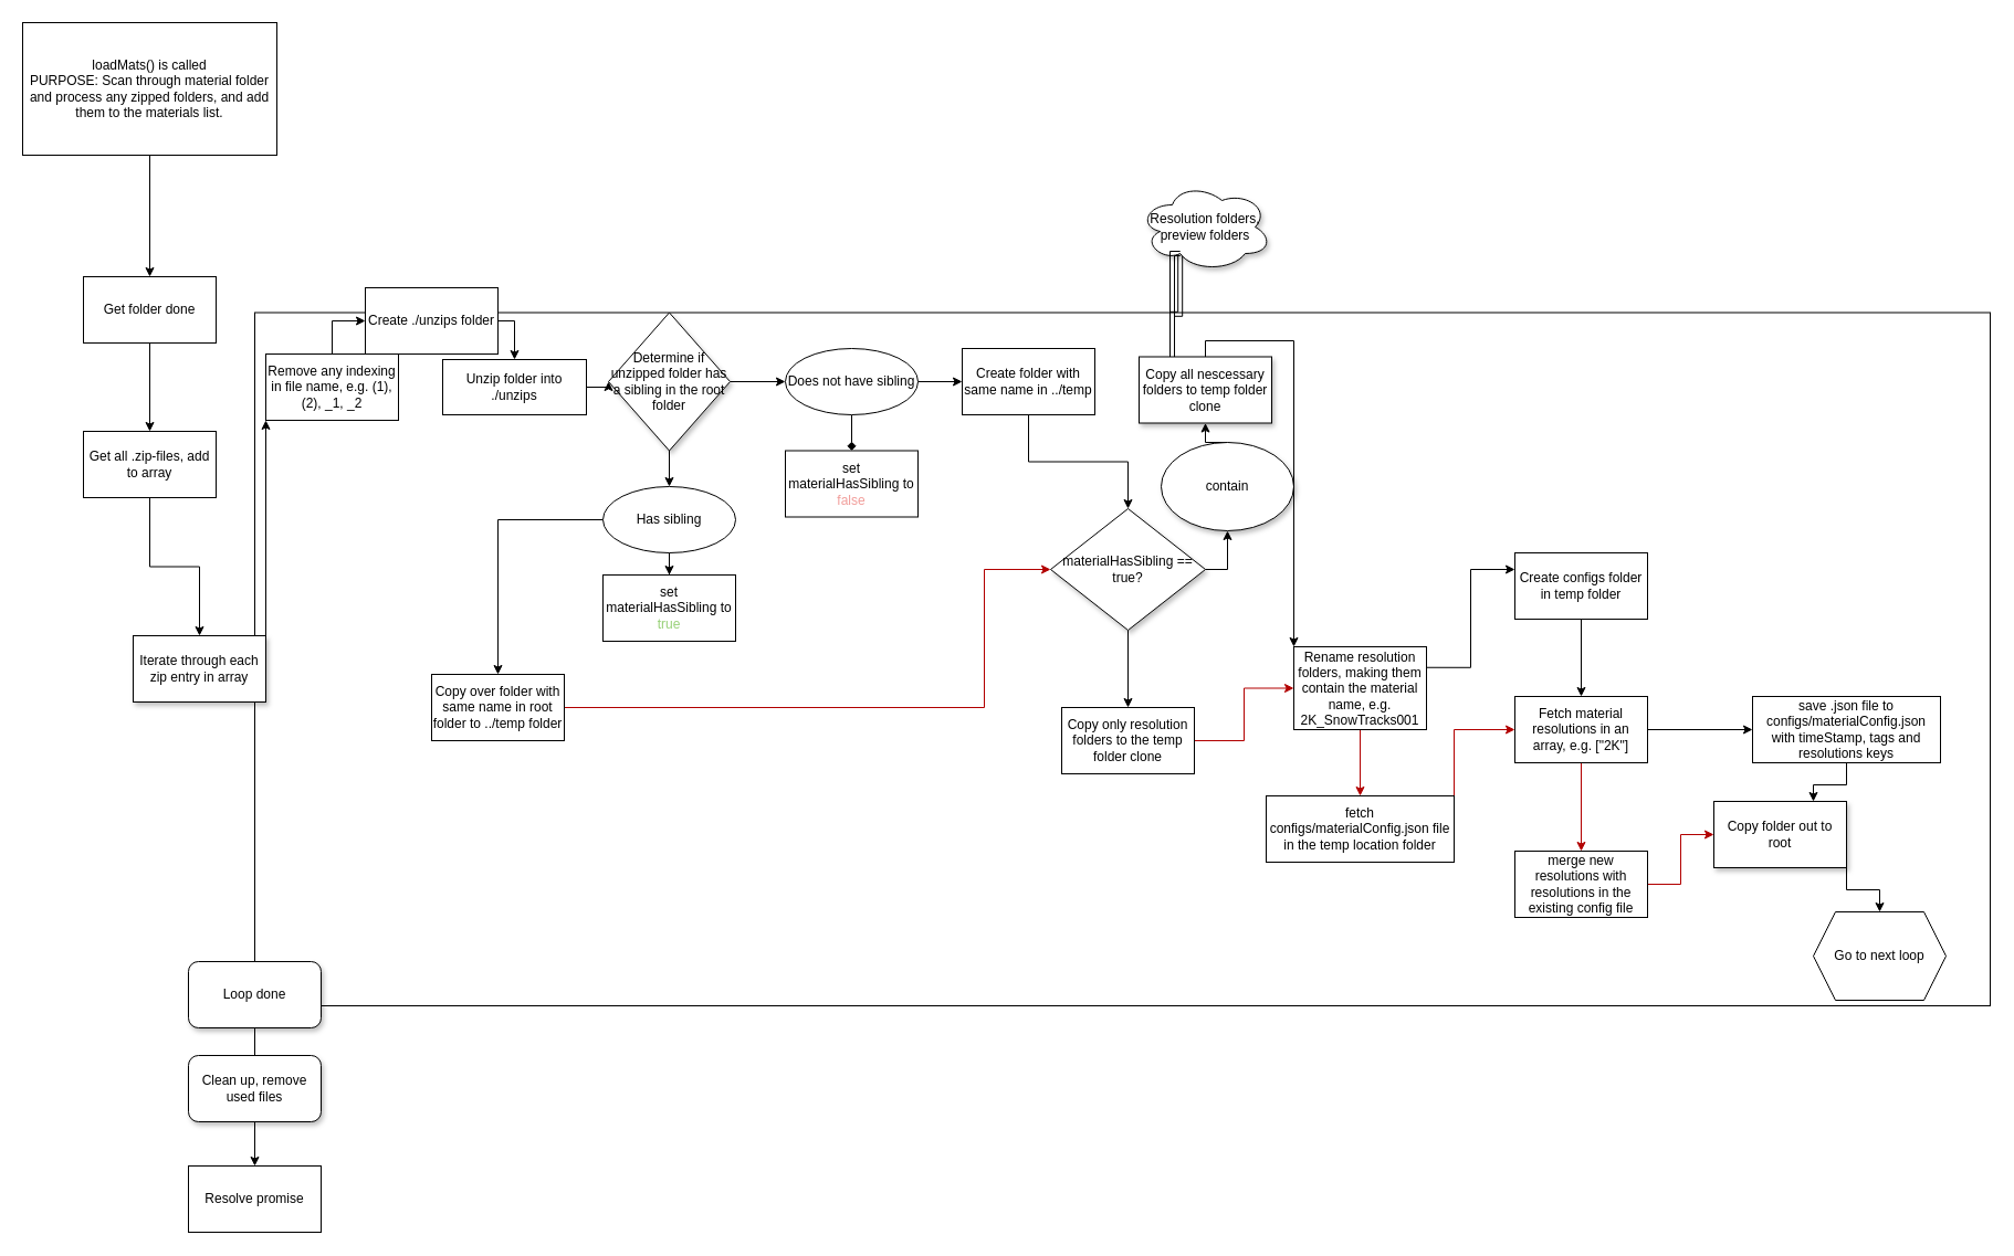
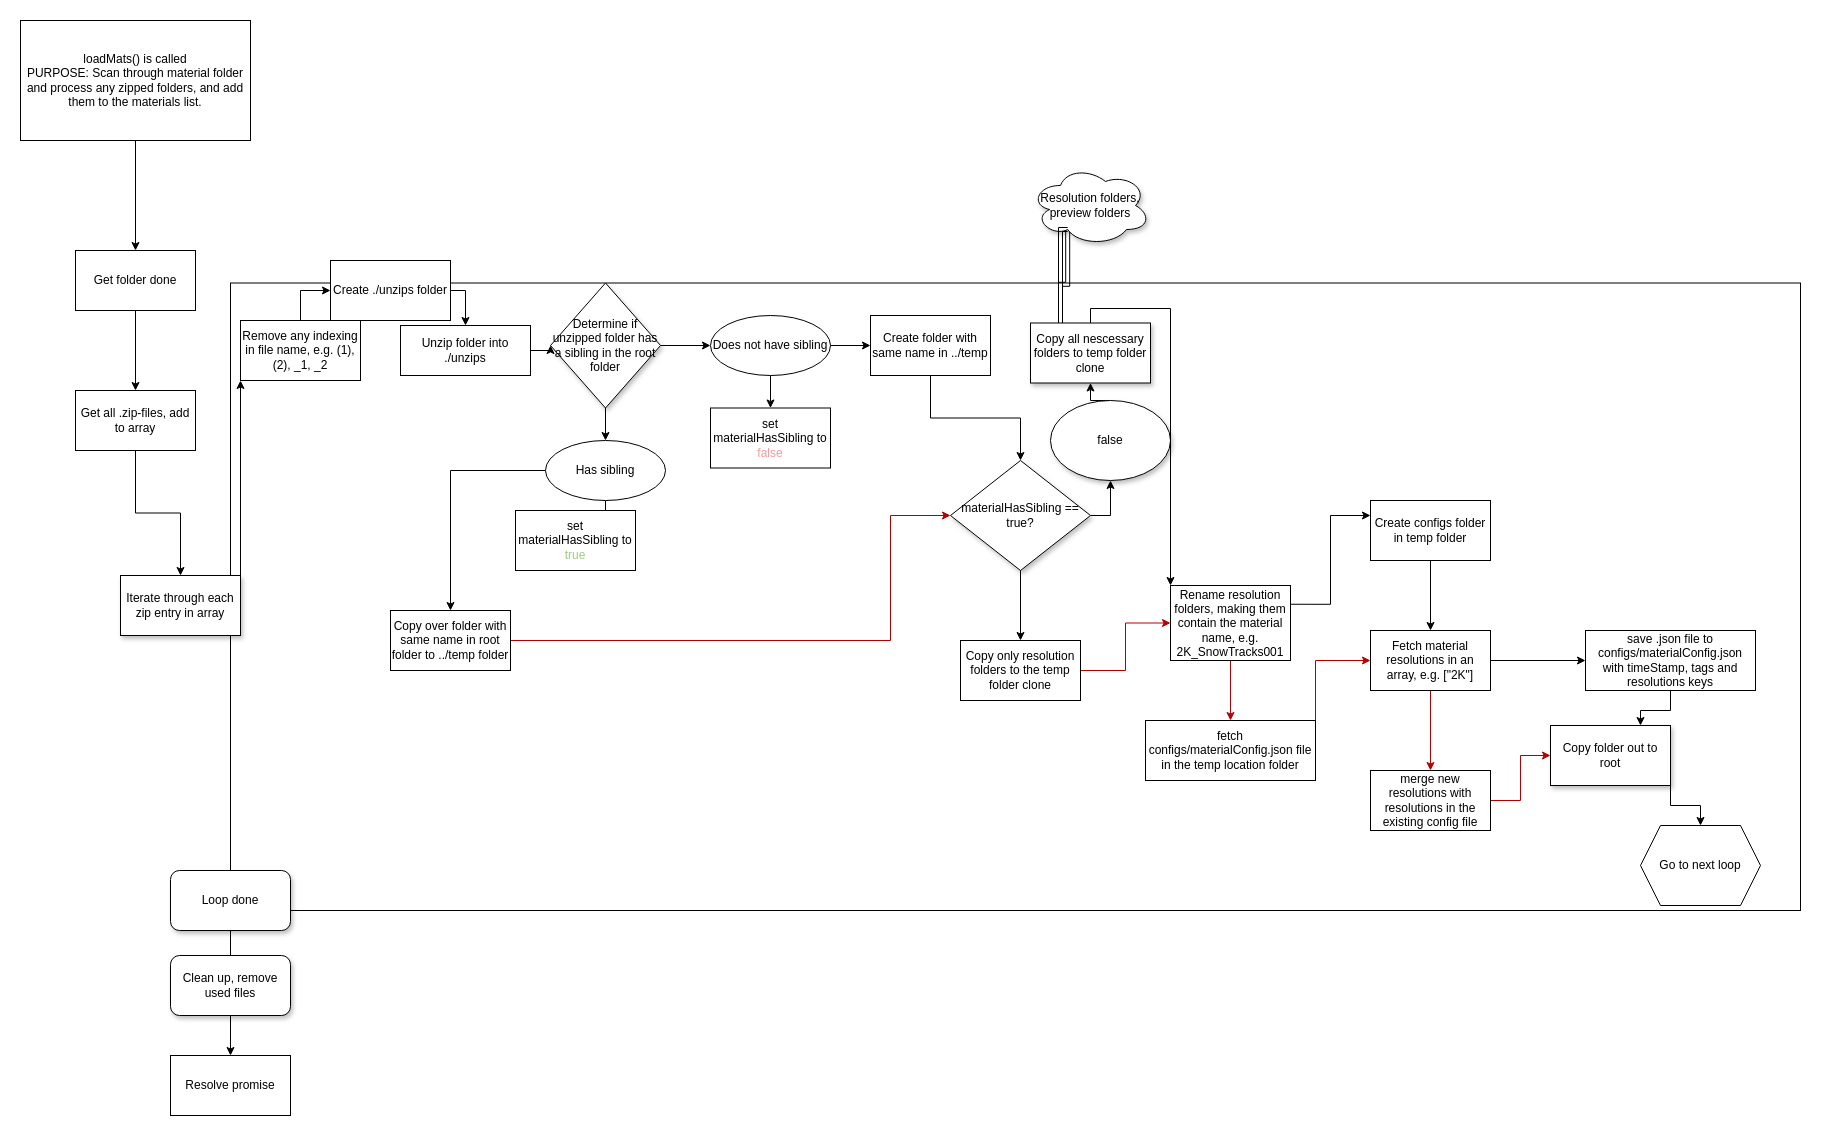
  <mxCell id="0" />
  <mxCell id="1" parent="0" />
  <mxCell id="2" value="" style="rounded=0;whiteSpace=wrap;html=1;perimeterSpacing=0;" vertex="1" parent="1"><mxGeometry x="230" y="282.5" width="1570" height="627.5" as="geometry" /></mxCell>
  <mxCell id="3" value="" style="edgeStyle=orthogonalEdgeStyle;rounded=0;orthogonalLoop=1;jettySize=auto;html=1;" edge="1" parent="1" source="4" target="6"><mxGeometry relative="1" as="geometry" /></mxCell>
  <mxCell id="4" value="loadMats() is called&lt;br&gt;PURPOSE: Scan through material folder and process any zipped folders, and add them to the materials list." style="rounded=0;whiteSpace=wrap;html=1;" vertex="1" parent="1"><mxGeometry x="20" y="20" width="230" height="120" as="geometry" /></mxCell>
  <mxCell id="5" value="" style="edgeStyle=orthogonalEdgeStyle;rounded=0;orthogonalLoop=1;jettySize=auto;html=1;" edge="1" parent="1" source="6" target="8"><mxGeometry relative="1" as="geometry" /></mxCell>
  <mxCell id="6" value="Get folder done" style="whiteSpace=wrap;html=1;rounded=0;" vertex="1" parent="1"><mxGeometry x="75" y="250" width="120" height="60" as="geometry" /></mxCell>
  <mxCell id="7" value="" style="edgeStyle=orthogonalEdgeStyle;rounded=0;orthogonalLoop=1;jettySize=auto;html=1;" edge="1" parent="1" source="8" target="10"><mxGeometry relative="1" as="geometry" /></mxCell>
  <mxCell id="8" value="Get all .zip-files, add to array" style="whiteSpace=wrap;html=1;rounded=0;" vertex="1" parent="1"><mxGeometry x="75" y="390" width="120" height="60" as="geometry" /></mxCell>
  <mxCell id="9" style="edgeStyle=orthogonalEdgeStyle;rounded=0;orthogonalLoop=1;jettySize=auto;html=1;exitX=1;exitY=0;exitDx=0;exitDy=0;entryX=0;entryY=1;entryDx=0;entryDy=0;strokeColor=default;" edge="1" parent="1" source="10" target="14"><mxGeometry relative="1" as="geometry" /></mxCell>
  <mxCell id="10" value="Iterate through each zip entry in array" style="whiteSpace=wrap;html=1;rounded=0;shadow=1;" vertex="1" parent="1"><mxGeometry x="120" y="575" width="120" height="60" as="geometry" /></mxCell>
  <mxCell id="11" value="" style="edgeStyle=orthogonalEdgeStyle;rounded=0;orthogonalLoop=1;jettySize=auto;html=1;entryX=0;entryY=0.5;entryDx=0;entryDy=0;" edge="1" parent="1" source="12" target="17"><mxGeometry relative="1" as="geometry"><mxPoint x="560" y="345" as="targetPoint" /></mxGeometry></mxCell>
  <mxCell id="12" value="Unzip folder into ./unzips" style="rounded=0;whiteSpace=wrap;html=1;" vertex="1" parent="1"><mxGeometry x="400" y="325" width="130" height="50" as="geometry" /></mxCell>
  <mxCell id="13" style="edgeStyle=orthogonalEdgeStyle;rounded=0;orthogonalLoop=1;jettySize=auto;html=1;exitX=0.5;exitY=0;exitDx=0;exitDy=0;entryX=0;entryY=0.5;entryDx=0;entryDy=0;strokeColor=default;" edge="1" parent="1" source="14" target="61"><mxGeometry relative="1" as="geometry" /></mxCell>
  <mxCell id="14" value="Remove any indexing in file name, e.g. (1), (2), _1, _2" style="rounded=0;whiteSpace=wrap;html=1;" vertex="1" parent="1"><mxGeometry x="240" y="320" width="120" height="60" as="geometry" /></mxCell>
  <mxCell id="15" value="" style="edgeStyle=orthogonalEdgeStyle;rounded=0;orthogonalLoop=1;jettySize=auto;html=1;" edge="1" parent="1" source="17" target="20"><mxGeometry relative="1" as="geometry" /></mxCell>
  <mxCell id="16" value="" style="edgeStyle=orthogonalEdgeStyle;rounded=0;orthogonalLoop=1;jettySize=auto;html=1;" edge="1" parent="1" source="17" target="25"><mxGeometry relative="1" as="geometry" /></mxCell>
  <mxCell id="17" value="&lt;span&gt;Determine if unzipped folder has a sibling in the root folder&lt;/span&gt;" style="rhombus;whiteSpace=wrap;html=1;rounded=0;shadow=1;" vertex="1" parent="1"><mxGeometry x="550" y="282.5" width="110" height="125" as="geometry" /></mxCell>
  <mxCell id="18" value="" style="edgeStyle=orthogonalEdgeStyle;rounded=0;orthogonalLoop=1;jettySize=auto;html=1;" edge="1" parent="1" source="20" target="22"><mxGeometry relative="1" as="geometry" /></mxCell>
  <mxCell id="19" value="" style="edgeStyle=orthogonalEdgeStyle;rounded=0;orthogonalLoop=1;jettySize=auto;html=1;" edge="1" parent="1" source="20" target="29"><mxGeometry relative="1" as="geometry" /></mxCell>
  <mxCell id="20" value="Has sibling" style="ellipse;whiteSpace=wrap;html=1;rounded=0;" vertex="1" parent="1"><mxGeometry x="545" y="440" width="120" height="60" as="geometry" /></mxCell>
  <mxCell id="21" style="edgeStyle=orthogonalEdgeStyle;rounded=0;orthogonalLoop=1;jettySize=auto;html=1;exitX=1;exitY=0.5;exitDx=0;exitDy=0;entryX=0;entryY=0.5;entryDx=0;entryDy=0;fillColor=#e51400;strokeColor=#B20000;" edge="1" parent="1" source="22" target="45"><mxGeometry relative="1" as="geometry"><mxPoint x="950" y="510" as="targetPoint" /><Array as="points"><mxPoint x="890" y="640" /><mxPoint x="890" y="515" /></Array></mxGeometry></mxCell>
  <mxCell id="22" value="Copy over folder with same name in root folder to ../temp folder" style="whiteSpace=wrap;html=1;rounded=0;" vertex="1" parent="1"><mxGeometry x="390" y="610" width="120" height="60" as="geometry" /></mxCell>
  <mxCell id="23" value="" style="edgeStyle=orthogonalEdgeStyle;rounded=0;orthogonalLoop=1;jettySize=auto;html=1;" edge="1" parent="1" source="25" target="27"><mxGeometry relative="1" as="geometry" /></mxCell>
- <mxCell id="24" value="" style="edgeStyle=orthogonalEdgeStyle;rounded=0;orthogonalLoop=1;jettySize=auto;html=1;endArrow=diamond;" edge="1" parent="1" source="25" target="28"><mxGeometry relative="1" as="geometry" /></mxCell>
+ <mxCell id="24" value="" style="edgeStyle=orthogonalEdgeStyle;rounded=0;orthogonalLoop=1;jettySize=auto;html=1;" edge="1" parent="1" source="25" target="28"><mxGeometry relative="1" as="geometry" /></mxCell>
  <mxCell id="25" value="Does not have sibling" style="ellipse;whiteSpace=wrap;html=1;rounded=0;" vertex="1" parent="1"><mxGeometry x="710" y="315" width="120" height="60" as="geometry" /></mxCell>
  <mxCell id="26" value="" style="edgeStyle=orthogonalEdgeStyle;rounded=0;orthogonalLoop=1;jettySize=auto;html=1;entryX=0.5;entryY=0;entryDx=0;entryDy=0;" edge="1" parent="1" source="27" target="45"><mxGeometry relative="1" as="geometry"><mxPoint x="1010" y="480" as="targetPoint" /></mxGeometry></mxCell>
  <mxCell id="27" value="Create folder with same name in ../temp" style="whiteSpace=wrap;html=1;rounded=0;" vertex="1" parent="1"><mxGeometry x="870" y="315" width="120" height="60" as="geometry" /></mxCell>
  <mxCell id="28" value="set materialHasSibling to &lt;font color=&quot;#f19c99&quot;&gt;false&lt;/font&gt;" style="whiteSpace=wrap;html=1;rounded=0;" vertex="1" parent="1"><mxGeometry x="710" y="407.5" width="120" height="60" as="geometry" /></mxCell>
- <mxCell id="29" value="set materialHasSibling to &lt;font color=&quot;#97d077&quot;&gt;true&lt;/font&gt;" style="whiteSpace=wrap;html=1;rounded=0;" vertex="1" parent="1"><mxGeometry x="545" y="520" width="120" height="60" as="geometry" /></mxCell>
+ <mxCell id="29" value="set materialHasSibling to &lt;font color=&quot;#97d077&quot;&gt;true&lt;/font&gt;" style="whiteSpace=wrap;html=1;rounded=0;" vertex="1" parent="1"><mxGeometry x="515" y="510" width="120" height="60" as="geometry" /></mxCell>
  <mxCell id="30" value="" style="edgeStyle=orthogonalEdgeStyle;rounded=0;orthogonalLoop=1;jettySize=auto;html=1;strokeColor=#B20000;fillColor=#e51400;" edge="1" parent="1" source="32" target="54"><mxGeometry relative="1" as="geometry" /></mxCell>
  <mxCell id="31" style="edgeStyle=orthogonalEdgeStyle;rounded=0;orthogonalLoop=1;jettySize=auto;html=1;exitX=1;exitY=0.25;exitDx=0;exitDy=0;entryX=0;entryY=0.25;entryDx=0;entryDy=0;strokeColor=default;" edge="1" parent="1" source="32" target="36"><mxGeometry relative="1" as="geometry" /></mxCell>
  <mxCell id="32" value="Rename resolution folders, making them contain the material name, e.g. 2K_SnowTracks001" style="whiteSpace=wrap;html=1;rounded=0;" vertex="1" parent="1"><mxGeometry x="1170" y="585" width="120" height="75" as="geometry" /></mxCell>
  <mxCell id="33" style="edgeStyle=orthogonalEdgeStyle;shape=link;rounded=0;orthogonalLoop=1;jettySize=auto;html=1;exitX=0.31;exitY=0.8;exitDx=0;exitDy=0;exitPerimeter=0;entryX=0.25;entryY=0;entryDx=0;entryDy=0;strokeColor=default;" edge="1" parent="1" source="34" target="50"><mxGeometry relative="1" as="geometry" /></mxCell>
  <mxCell id="34" value="Resolution folders, preview folders" style="ellipse;shape=cloud;whiteSpace=wrap;html=1;rounded=0;shadow=1;fillOpacity=100;snapToPoint=0;" vertex="1" parent="1"><mxGeometry x="1030" y="165" width="120" height="80" as="geometry" /></mxCell>
  <mxCell id="35" style="edgeStyle=orthogonalEdgeStyle;rounded=0;orthogonalLoop=1;jettySize=auto;html=1;exitX=0.5;exitY=1;exitDx=0;exitDy=0;entryX=0.5;entryY=0;entryDx=0;entryDy=0;strokeColor=default;" edge="1" parent="1" source="36" target="39"><mxGeometry relative="1" as="geometry" /></mxCell>
  <mxCell id="36" value="Create configs folder in temp folder" style="whiteSpace=wrap;html=1;rounded=0;" vertex="1" parent="1"><mxGeometry x="1370" y="500" width="120" height="60" as="geometry" /></mxCell>
  <mxCell id="37" value="" style="edgeStyle=orthogonalEdgeStyle;rounded=0;orthogonalLoop=1;jettySize=auto;html=1;" edge="1" parent="1" source="39" target="41"><mxGeometry relative="1" as="geometry" /></mxCell>
  <mxCell id="38" value="" style="edgeStyle=orthogonalEdgeStyle;rounded=0;orthogonalLoop=1;jettySize=auto;html=1;strokeColor=#B20000;fillColor=#e51400;" edge="1" parent="1" source="39" target="56"><mxGeometry relative="1" as="geometry" /></mxCell>
  <mxCell id="39" value="Fetch material resolutions in an array, e.g. [&quot;2K&quot;]" style="whiteSpace=wrap;html=1;rounded=0;" vertex="1" parent="1"><mxGeometry x="1370" y="630" width="120" height="60" as="geometry" /></mxCell>
  <mxCell id="40" value="" style="edgeStyle=orthogonalEdgeStyle;rounded=0;orthogonalLoop=1;jettySize=auto;html=1;entryX=0.75;entryY=0;entryDx=0;entryDy=0;" edge="1" parent="1" source="41" target="63"><mxGeometry relative="1" as="geometry" /></mxCell>
  <mxCell id="41" value="save .json file to&lt;br&gt;configs/materialConfig.json&lt;br&gt;with timeStamp, tags and resolutions keys" style="whiteSpace=wrap;html=1;rounded=0;" vertex="1" parent="1"><mxGeometry x="1585" y="630" width="170" height="60" as="geometry" /></mxCell>
  <mxCell id="42" value="Go to next loop" style="shape=hexagon;perimeter=hexagonPerimeter2;whiteSpace=wrap;html=1;fixedSize=1;rounded=0;" vertex="1" parent="1"><mxGeometry x="1640" y="825" width="120" height="80" as="geometry" /></mxCell>
  <mxCell id="43" style="edgeStyle=orthogonalEdgeStyle;rounded=0;orthogonalLoop=1;jettySize=auto;html=1;exitX=1;exitY=0.5;exitDx=0;exitDy=0;entryX=0.5;entryY=1;entryDx=0;entryDy=0;strokeColor=default;" edge="1" parent="1" source="45" target="47"><mxGeometry relative="1" as="geometry" /></mxCell>
  <mxCell id="44" value="" style="edgeStyle=orthogonalEdgeStyle;rounded=0;orthogonalLoop=1;jettySize=auto;html=1;strokeColor=default;" edge="1" parent="1" source="45" target="52"><mxGeometry relative="1" as="geometry" /></mxCell>
  <mxCell id="45" value="materialHasSibling == true?" style="rhombus;whiteSpace=wrap;html=1;rounded=0;shadow=1;" vertex="1" parent="1"><mxGeometry x="950" y="460" width="140" height="110" as="geometry" /></mxCell>
  <mxCell id="46" style="edgeStyle=orthogonalEdgeStyle;rounded=0;orthogonalLoop=1;jettySize=auto;html=1;exitX=0.5;exitY=0;exitDx=0;exitDy=0;entryX=0.5;entryY=1;entryDx=0;entryDy=0;strokeColor=default;" edge="1" parent="1" source="47" target="50"><mxGeometry relative="1" as="geometry" /></mxCell>
- <mxCell id="47" value="contain" style="ellipse;whiteSpace=wrap;html=1;rounded=0;shadow=1;" vertex="1" parent="1"><mxGeometry x="1050" y="400" width="120" height="80" as="geometry" /></mxCell>
+ <mxCell id="47" value="false" style="ellipse;whiteSpace=wrap;html=1;rounded=0;shadow=1;" vertex="1" parent="1"><mxGeometry x="1050" y="400" width="120" height="80" as="geometry" /></mxCell>
  <mxCell id="48" style="edgeStyle=orthogonalEdgeStyle;rounded=0;orthogonalLoop=1;jettySize=auto;html=1;exitX=0.5;exitY=0;exitDx=0;exitDy=0;entryX=0;entryY=0;entryDx=0;entryDy=0;strokeColor=default;" edge="1" parent="1" source="50" target="32"><mxGeometry relative="1" as="geometry"><Array as="points"><mxPoint x="1090" y="308" /></Array></mxGeometry></mxCell>
  <mxCell id="49" style="edgeStyle=orthogonalEdgeStyle;rounded=0;orthogonalLoop=1;jettySize=auto;html=1;exitX=0.25;exitY=0;exitDx=0;exitDy=0;strokeColor=default;shape=link;entryX=0.31;entryY=0.8;entryDx=0;entryDy=0;entryPerimeter=0;" edge="1" parent="1" source="50" target="34"><mxGeometry relative="1" as="geometry"><mxPoint x="1070" y="260" as="targetPoint" /><Array as="points"><mxPoint x="1060" y="229" /></Array></mxGeometry></mxCell>
  <mxCell id="50" value="Copy all nescessary folders to temp folder clone" style="rounded=0;whiteSpace=wrap;html=1;shadow=1;" vertex="1" parent="1"><mxGeometry x="1030" y="322.5" width="120" height="60" as="geometry" /></mxCell>
  <mxCell id="51" style="edgeStyle=orthogonalEdgeStyle;rounded=0;orthogonalLoop=1;jettySize=auto;html=1;exitX=1;exitY=0.5;exitDx=0;exitDy=0;entryX=0;entryY=0.5;entryDx=0;entryDy=0;strokeColor=#B20000;fillColor=#e51400;" edge="1" parent="1" source="52" target="32"><mxGeometry relative="1" as="geometry" /></mxCell>
  <mxCell id="52" value="Copy only resolution folders to the temp folder clone" style="whiteSpace=wrap;html=1;rounded=0;shadow=0;" vertex="1" parent="1"><mxGeometry x="960" y="640" width="120" height="60" as="geometry" /></mxCell>
  <mxCell id="53" style="edgeStyle=orthogonalEdgeStyle;rounded=0;orthogonalLoop=1;jettySize=auto;html=1;exitX=1;exitY=0;exitDx=0;exitDy=0;entryX=0;entryY=0.5;entryDx=0;entryDy=0;strokeColor=#B20000;fillColor=#e51400;" edge="1" parent="1" source="54" target="39"><mxGeometry relative="1" as="geometry" /></mxCell>
  <mxCell id="54" value="fetch configs/materialConfig.json file in the temp location folder" style="whiteSpace=wrap;html=1;rounded=0;" vertex="1" parent="1"><mxGeometry x="1145" y="720" width="170" height="60" as="geometry" /></mxCell>
  <mxCell id="55" style="edgeStyle=orthogonalEdgeStyle;rounded=0;orthogonalLoop=1;jettySize=auto;html=1;exitX=1;exitY=0.5;exitDx=0;exitDy=0;entryX=0;entryY=0.5;entryDx=0;entryDy=0;strokeColor=#B20000;fillColor=#e51400;" edge="1" parent="1" source="56" target="63"><mxGeometry relative="1" as="geometry" /></mxCell>
  <mxCell id="56" value="merge new resolutions with resolutions in the existing config file" style="whiteSpace=wrap;html=1;rounded=0;" vertex="1" parent="1"><mxGeometry x="1370" y="770" width="120" height="60" as="geometry" /></mxCell>
  <mxCell id="57" style="edgeStyle=orthogonalEdgeStyle;rounded=0;orthogonalLoop=1;jettySize=auto;html=1;exitX=0.5;exitY=1;exitDx=0;exitDy=0;entryX=0.5;entryY=0;entryDx=0;entryDy=0;strokeColor=default;" edge="1" parent="1" source="58" target="59"><mxGeometry relative="1" as="geometry" /></mxCell>
  <mxCell id="58" value="Loop done" style="rounded=1;whiteSpace=wrap;html=1;shadow=1;" vertex="1" parent="1"><mxGeometry x="170" y="870" width="120" height="60" as="geometry" /></mxCell>
  <mxCell id="59" value="Resolve promise" style="whiteSpace=wrap;html=1;rounded=0;" vertex="1" parent="1"><mxGeometry x="170" y="1055" width="120" height="60" as="geometry" /></mxCell>
  <mxCell id="60" style="edgeStyle=orthogonalEdgeStyle;rounded=0;orthogonalLoop=1;jettySize=auto;html=1;exitX=1;exitY=0.5;exitDx=0;exitDy=0;entryX=0.5;entryY=0;entryDx=0;entryDy=0;strokeColor=default;" edge="1" parent="1" source="61" target="12"><mxGeometry relative="1" as="geometry" /></mxCell>
  <mxCell id="61" value="Create ./unzips folder" style="whiteSpace=wrap;html=1;rounded=0;" vertex="1" parent="1"><mxGeometry x="330" y="260" width="120" height="60" as="geometry" /></mxCell>
  <mxCell id="62" style="edgeStyle=orthogonalEdgeStyle;rounded=0;orthogonalLoop=1;jettySize=auto;html=1;exitX=1;exitY=1;exitDx=0;exitDy=0;entryX=0.5;entryY=0;entryDx=0;entryDy=0;strokeColor=default;" edge="1" parent="1" source="63" target="42"><mxGeometry relative="1" as="geometry" /></mxCell>
  <mxCell id="63" value="Copy folder out to root" style="rounded=0;whiteSpace=wrap;html=1;shadow=1;" vertex="1" parent="1"><mxGeometry x="1550" y="725" width="120" height="60" as="geometry" /></mxCell>
  <mxCell id="64" value="Clean up, remove used files" style="rounded=1;whiteSpace=wrap;html=1;shadow=1;" vertex="1" parent="1"><mxGeometry x="170" y="955" width="120" height="60" as="geometry" /></mxCell>
